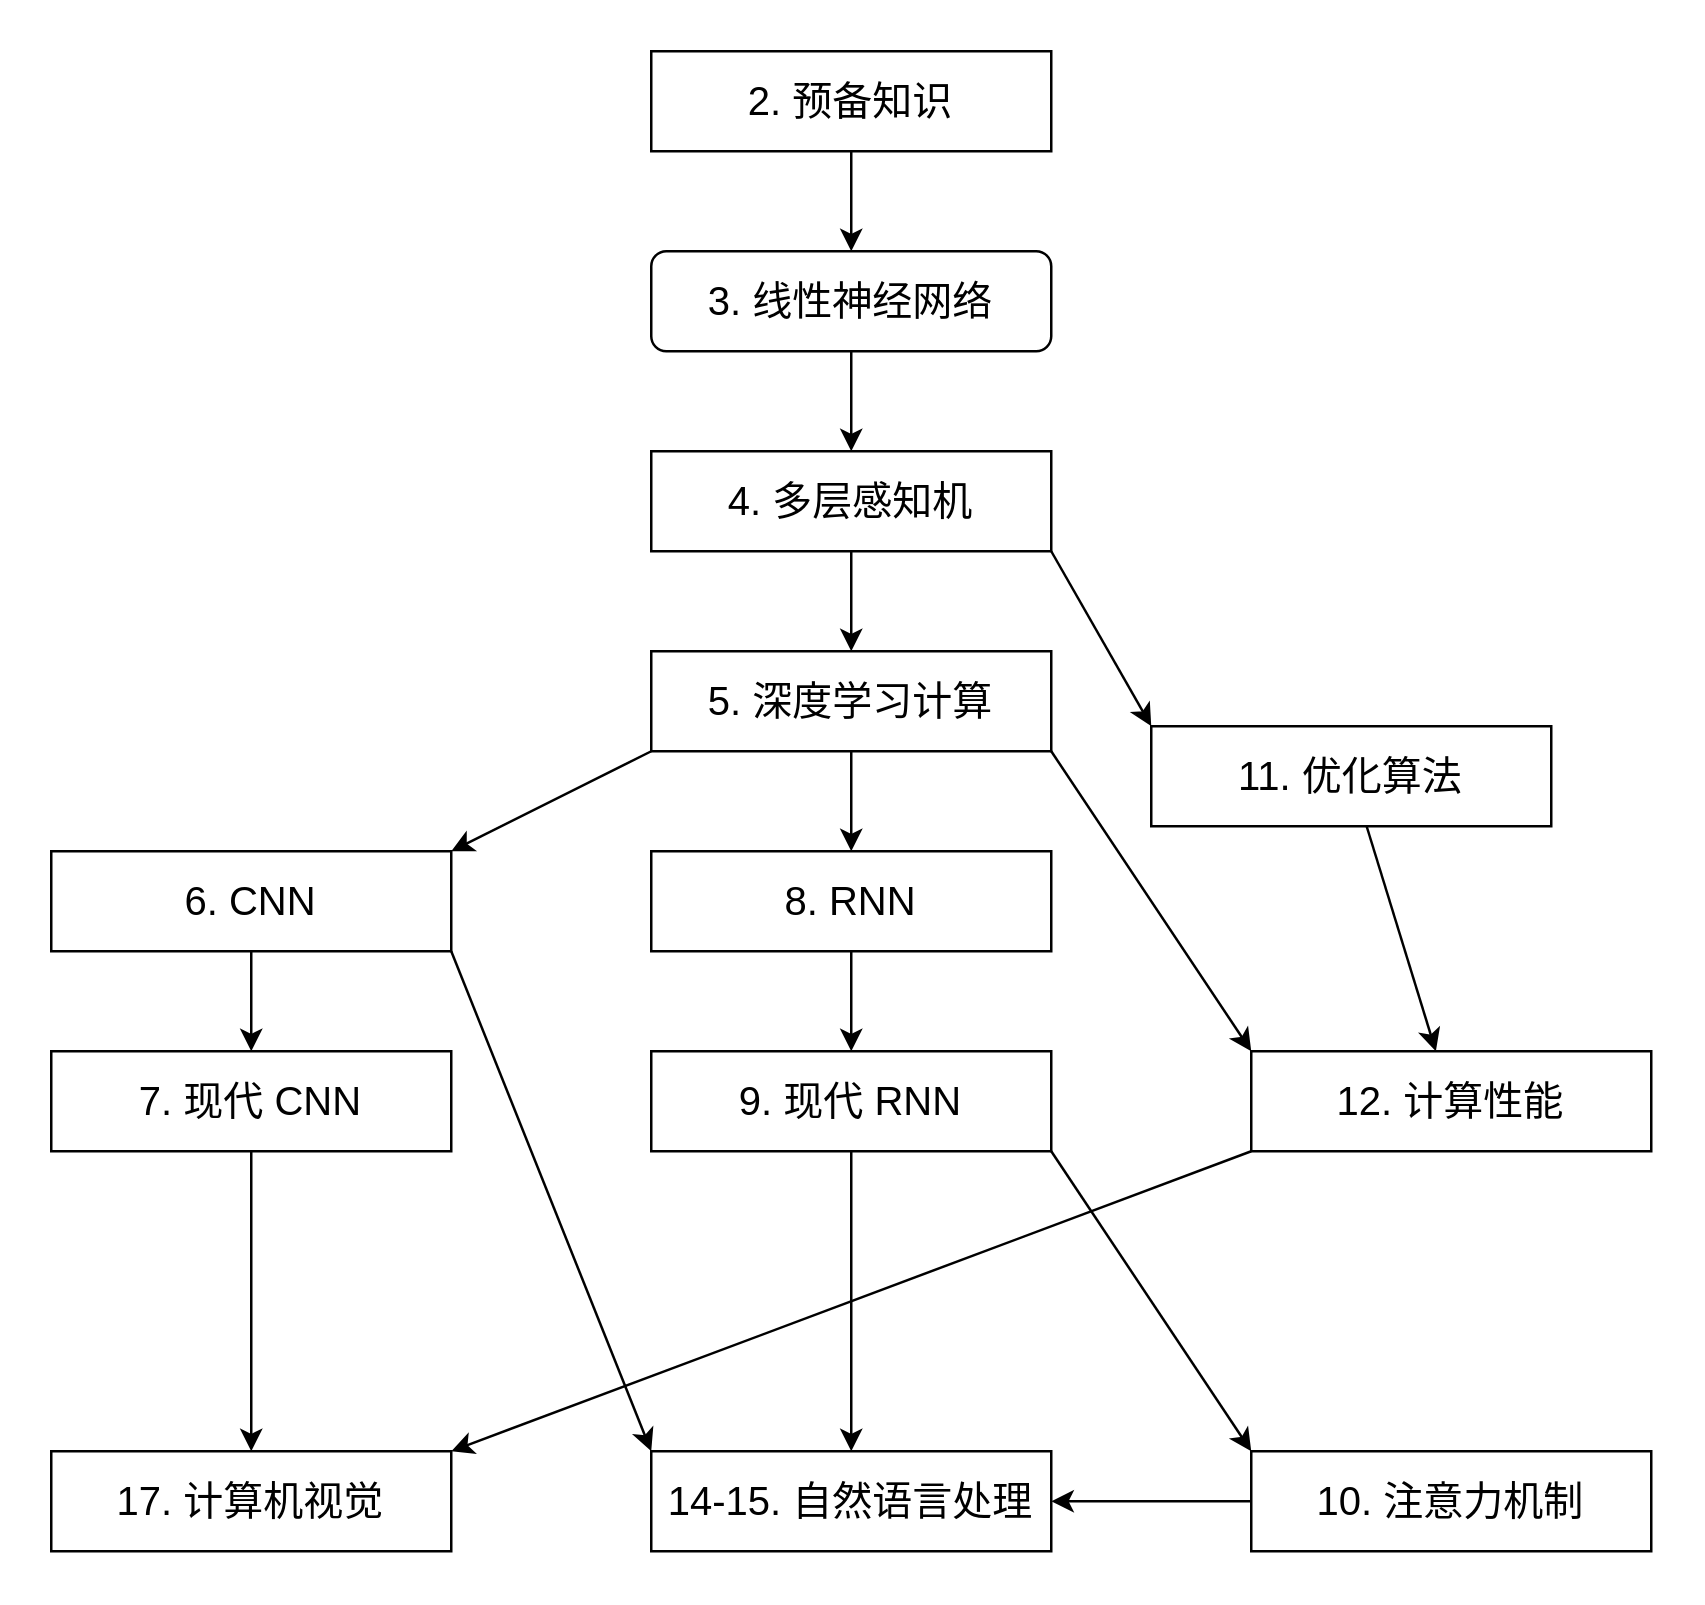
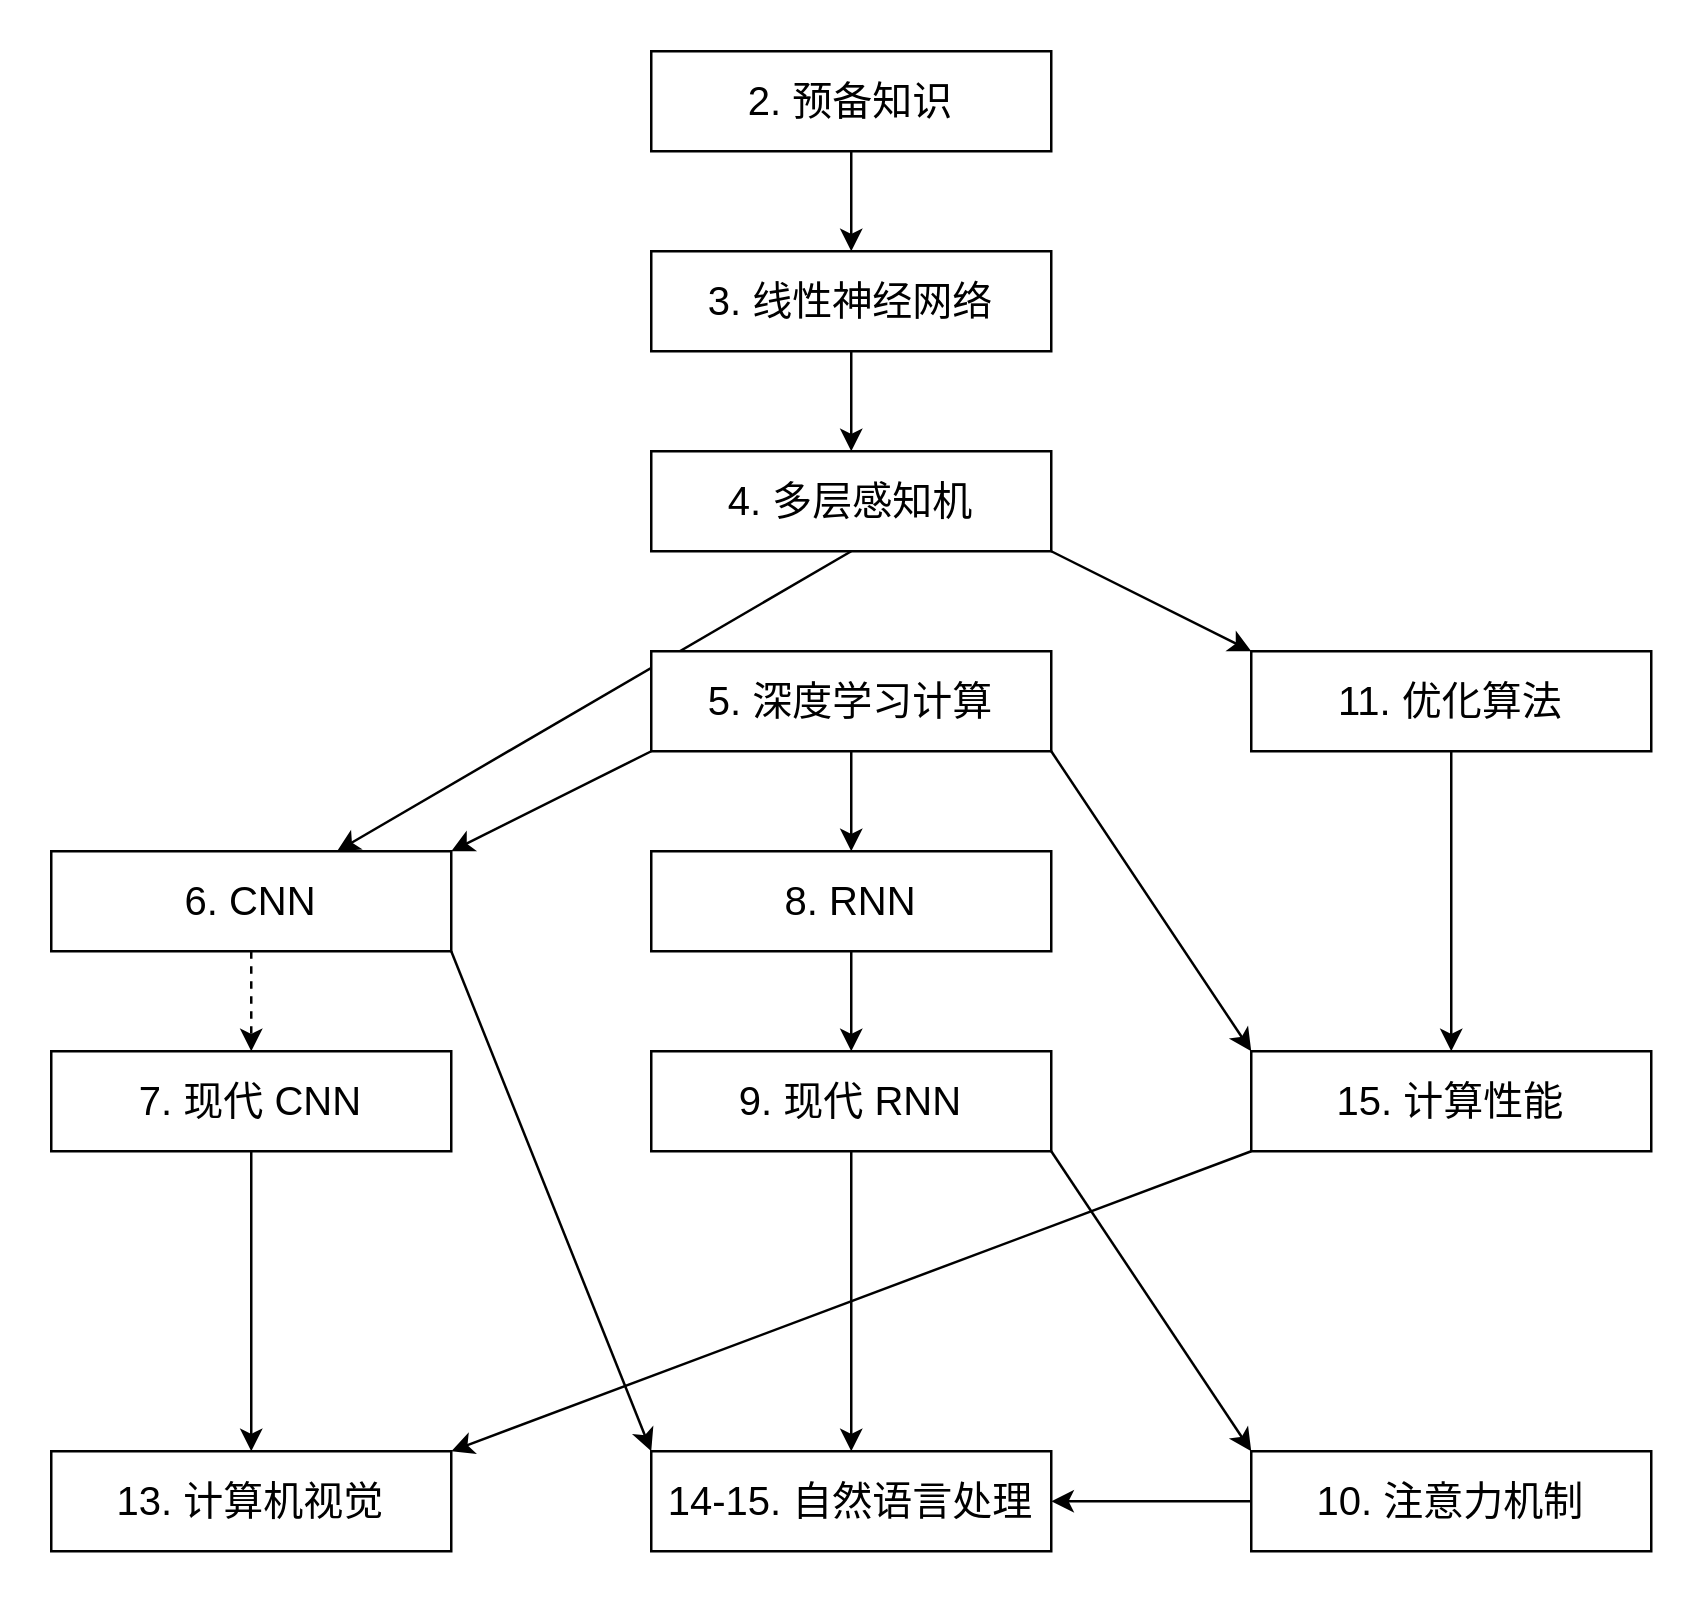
  <mxCell id="0" />
  <mxCell id="1" parent="0" />
  <mxCell id="2" style="edgeStyle=none;html=1;exitX=0.5;exitY=1;exitDx=0;exitDy=0;entryX=0.5;entryY=0;entryDx=0;entryDy=0;fontSize=16;" edge="1" parent="1" source="3" target="5"><mxGeometry relative="1" as="geometry" /></mxCell>
  <mxCell id="3" value="&lt;p&gt;&lt;font style=&quot;font-size: 16px;&quot;&gt;2. 预备知识&lt;/font&gt;&lt;/p&gt;" style="rounded=0;whiteSpace=wrap;html=1;" vertex="1" parent="1"><mxGeometry x="260" y="20" width="160" height="40" as="geometry" /></mxCell>
  <mxCell id="4" style="edgeStyle=none;html=1;exitX=0.5;exitY=1;exitDx=0;exitDy=0;entryX=0.5;entryY=0;entryDx=0;entryDy=0;fontSize=16;" edge="1" parent="1" source="5" target="8"><mxGeometry relative="1" as="geometry" /></mxCell>
- <mxCell id="5" value="&lt;p&gt;&lt;font style=&quot;font-size: 16px;&quot;&gt;3. 线性神经网络&lt;/font&gt;&lt;/p&gt;" style="whiteSpace=wrap;html=1;rounded=1;" vertex="1" parent="1"><mxGeometry x="260" y="100" width="160" height="40" as="geometry" /></mxCell>
- <mxCell id="6" style="edgeStyle=none;html=1;exitX=0.5;exitY=1;exitDx=0;exitDy=0;entryX=0.5;entryY=0;entryDx=0;entryDy=0;fontSize=16;" edge="1" parent="1" source="8" target="12"><mxGeometry relative="1" as="geometry" /></mxCell>
+ <mxCell id="5" value="&lt;p&gt;&lt;font style=&quot;font-size: 16px;&quot;&gt;3. 线性神经网络&lt;/font&gt;&lt;/p&gt;" style="rounded=0;whiteSpace=wrap;html=1;" vertex="1" parent="1"><mxGeometry x="260" y="100" width="160" height="40" as="geometry" /></mxCell>
+ <mxCell id="6" style="edgeStyle=none;html=1;exitX=0.5;exitY=1;exitDx=0;exitDy=0;fontSize=16;" edge="1" parent="1" source="8" target="22"><mxGeometry relative="1" as="geometry" /></mxCell>
  <mxCell id="7" style="edgeStyle=none;html=1;exitX=1;exitY=1;exitDx=0;exitDy=0;entryX=0;entryY=0;entryDx=0;entryDy=0;fontSize=16;" edge="1" parent="1" source="8" target="19"><mxGeometry relative="1" as="geometry" /></mxCell>
  <mxCell id="8" value="&lt;p&gt;&lt;font style=&quot;font-size: 16px;&quot;&gt;4. 多层感知机&lt;/font&gt;&lt;/p&gt;" style="rounded=0;whiteSpace=wrap;html=1;" vertex="1" parent="1"><mxGeometry x="260" y="180" width="160" height="40" as="geometry" /></mxCell>
  <mxCell id="9" style="edgeStyle=none;html=1;exitX=0.5;exitY=1;exitDx=0;exitDy=0;entryX=0.5;entryY=0;entryDx=0;entryDy=0;fontSize=16;" edge="1" parent="1" source="12" target="13"><mxGeometry relative="1" as="geometry" /></mxCell>
  <mxCell id="10" style="edgeStyle=none;html=1;exitX=1;exitY=1;exitDx=0;exitDy=0;entryX=0;entryY=0;entryDx=0;entryDy=0;fontSize=16;" edge="1" parent="1" source="12" target="27"><mxGeometry relative="1" as="geometry" /></mxCell>
  <mxCell id="11" style="edgeStyle=none;html=1;exitX=0;exitY=1;exitDx=0;exitDy=0;entryX=1;entryY=0;entryDx=0;entryDy=0;fontSize=16;" edge="1" parent="1" source="12" target="22"><mxGeometry relative="1" as="geometry" /></mxCell>
  <mxCell id="12" value="&lt;p&gt;&lt;font style=&quot;font-size: 16px;&quot;&gt;5. 深度学习计算&lt;/font&gt;&lt;/p&gt;" style="rounded=0;whiteSpace=wrap;html=1;" vertex="1" parent="1"><mxGeometry x="260" y="260" width="160" height="40" as="geometry" /></mxCell>
  <mxCell id="13" value="&lt;p&gt;&lt;font style=&quot;font-size: 16px;&quot;&gt;8. RNN&lt;/font&gt;&lt;/p&gt;" style="rounded=0;whiteSpace=wrap;html=1;" vertex="1" parent="1"><mxGeometry x="260" y="340" width="160" height="40" as="geometry" /></mxCell>
  <mxCell id="14" style="edgeStyle=none;html=1;exitX=0.5;exitY=1;exitDx=0;exitDy=0;entryX=0.5;entryY=0;entryDx=0;entryDy=0;fontSize=16;" edge="1" parent="1" target="17" source="13"><mxGeometry relative="1" as="geometry"><mxPoint x="340" y="380" as="sourcePoint" /></mxGeometry></mxCell>
  <mxCell id="15" value="" style="edgeStyle=none;html=1;fontSize=16;" edge="1" parent="1" source="17" target="28"><mxGeometry relative="1" as="geometry" /></mxCell>
  <mxCell id="16" style="edgeStyle=none;html=1;exitX=1;exitY=1;exitDx=0;exitDy=0;entryX=0;entryY=0;entryDx=0;entryDy=0;fontSize=16;" edge="1" parent="1" source="17" target="30"><mxGeometry relative="1" as="geometry" /></mxCell>
  <mxCell id="17" value="&lt;p&gt;&lt;font style=&quot;font-size: 16px;&quot;&gt;9. 现代 RNN&lt;/font&gt;&lt;/p&gt;" style="rounded=0;whiteSpace=wrap;html=1;" vertex="1" parent="1"><mxGeometry x="260" y="420" width="160" height="40" as="geometry" /></mxCell>
  <mxCell id="18" value="" style="edgeStyle=none;html=1;fontSize=16;" edge="1" parent="1" source="19" target="27"><mxGeometry relative="1" as="geometry" /></mxCell>
- <mxCell id="19" value="&lt;p&gt;&lt;font style=&quot;font-size: 16px;&quot;&gt;11. 优化算法&lt;/font&gt;&lt;/p&gt;" style="rounded=0;whiteSpace=wrap;html=1;" vertex="1" parent="1"><mxGeometry x="460" y="290" width="160" height="40" as="geometry" /></mxCell>
- <mxCell id="20" style="edgeStyle=none;html=1;exitX=0.5;exitY=1;exitDx=0;exitDy=0;entryX=0.5;entryY=0;entryDx=0;entryDy=0;fontSize=16;" edge="1" parent="1" source="22" target="24"><mxGeometry relative="1" as="geometry" /></mxCell>
+ <mxCell id="19" value="&lt;p&gt;&lt;font style=&quot;font-size: 16px;&quot;&gt;11. 优化算法&lt;/font&gt;&lt;/p&gt;" style="rounded=0;whiteSpace=wrap;html=1;" vertex="1" parent="1"><mxGeometry x="500" y="260" width="160" height="40" as="geometry" /></mxCell>
+ <mxCell id="20" style="edgeStyle=none;html=1;exitX=0.5;exitY=1;exitDx=0;exitDy=0;entryX=0.5;entryY=0;entryDx=0;entryDy=0;fontSize=16;dashed=1;" edge="1" parent="1" source="22" target="24"><mxGeometry relative="1" as="geometry" /></mxCell>
  <mxCell id="21" style="edgeStyle=none;html=1;exitX=1;exitY=1;exitDx=0;exitDy=0;entryX=0;entryY=0;entryDx=0;entryDy=0;fontSize=16;" edge="1" parent="1" source="22" target="28"><mxGeometry relative="1" as="geometry" /></mxCell>
  <mxCell id="22" value="&lt;p&gt;&lt;font style=&quot;font-size: 16px;&quot;&gt;6. CNN&lt;/font&gt;&lt;/p&gt;" style="rounded=0;whiteSpace=wrap;html=1;" vertex="1" parent="1"><mxGeometry x="20" y="340" width="160" height="40" as="geometry" /></mxCell>
  <mxCell id="23" value="" style="edgeStyle=none;html=1;fontSize=16;" edge="1" parent="1" source="24" target="25"><mxGeometry relative="1" as="geometry" /></mxCell>
  <mxCell id="24" value="&lt;p&gt;&lt;font style=&quot;font-size: 16px;&quot;&gt;7. 现代&amp;nbsp;&lt;/font&gt;&lt;span style=&quot;font-size: 16px; background-color: initial;&quot;&gt;CNN&lt;/span&gt;&lt;/p&gt;" style="rounded=0;whiteSpace=wrap;html=1;" vertex="1" parent="1"><mxGeometry x="20" y="420" width="160" height="40" as="geometry" /></mxCell>
- <mxCell id="25" value="&lt;p&gt;&lt;span style=&quot;font-size: 16px;&quot;&gt;17. 计算机视觉&lt;/span&gt;&lt;/p&gt;" style="rounded=0;whiteSpace=wrap;html=1;" vertex="1" parent="1"><mxGeometry x="20" y="580" width="160" height="40" as="geometry" /></mxCell>
+ <mxCell id="25" value="&lt;p&gt;&lt;span style=&quot;font-size: 16px;&quot;&gt;13. 计算机视觉&lt;/span&gt;&lt;/p&gt;" style="rounded=0;whiteSpace=wrap;html=1;" vertex="1" parent="1"><mxGeometry x="20" y="580" width="160" height="40" as="geometry" /></mxCell>
  <mxCell id="26" style="edgeStyle=none;html=1;exitX=0;exitY=1;exitDx=0;exitDy=0;entryX=1;entryY=0;entryDx=0;entryDy=0;fontSize=16;" edge="1" parent="1" source="27" target="25"><mxGeometry relative="1" as="geometry" /></mxCell>
- <mxCell id="27" value="&lt;p&gt;&lt;font style=&quot;font-size: 16px;&quot;&gt;12. 计算性能&lt;/font&gt;&lt;/p&gt;" style="rounded=0;whiteSpace=wrap;html=1;" vertex="1" parent="1"><mxGeometry x="500" y="420" width="160" height="40" as="geometry" /></mxCell>
+ <mxCell id="27" value="&lt;p&gt;&lt;font style=&quot;font-size: 16px;&quot;&gt;15. 计算性能&lt;/font&gt;&lt;/p&gt;" style="rounded=0;whiteSpace=wrap;html=1;" vertex="1" parent="1"><mxGeometry x="500" y="420" width="160" height="40" as="geometry" /></mxCell>
  <mxCell id="28" value="&lt;p&gt;&lt;font style=&quot;font-size: 16px;&quot;&gt;14-15. 自然语言处理&lt;/font&gt;&lt;/p&gt;" style="rounded=0;whiteSpace=wrap;html=1;" vertex="1" parent="1"><mxGeometry x="260" y="580" width="160" height="40" as="geometry" /></mxCell>
  <mxCell id="29" style="edgeStyle=none;html=1;exitX=0;exitY=0.5;exitDx=0;exitDy=0;entryX=1;entryY=0.5;entryDx=0;entryDy=0;fontSize=16;" edge="1" parent="1" source="30" target="28"><mxGeometry relative="1" as="geometry" /></mxCell>
  <mxCell id="30" value="&lt;p&gt;&lt;font style=&quot;font-size: 16px;&quot;&gt;10. 注意力机制&lt;/font&gt;&lt;/p&gt;" style="rounded=0;whiteSpace=wrap;html=1;" vertex="1" parent="1"><mxGeometry x="500" y="580" width="160" height="40" as="geometry" /></mxCell>
